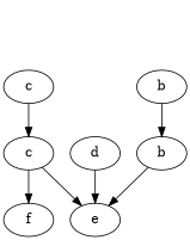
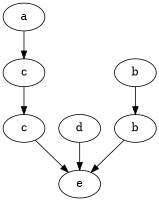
  digraph {
+   n1 [label=a]
    n2 [label=c]
    n3 [label=c]
-   n4 [label=f]
    n5 [label=e]
    n6 [label=d]
    n7 [label=b]
    n8 [label=b]
+   n1 -> n2
    n2 -> n3
-   n3 -> n4
    n3 -> n5
    n6 -> n5
    n7 -> n8
    n8 -> n5
  }
